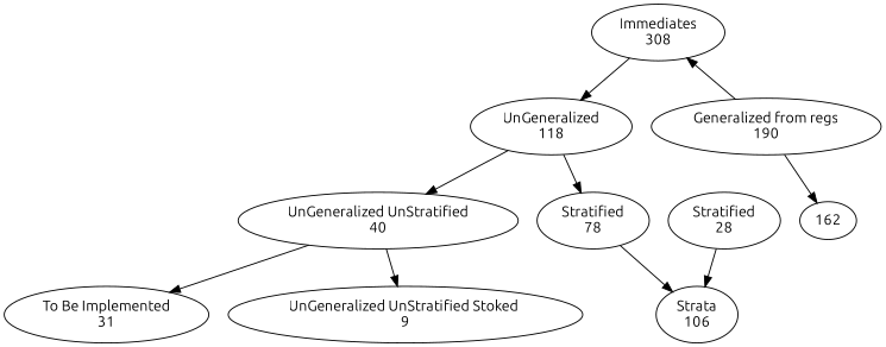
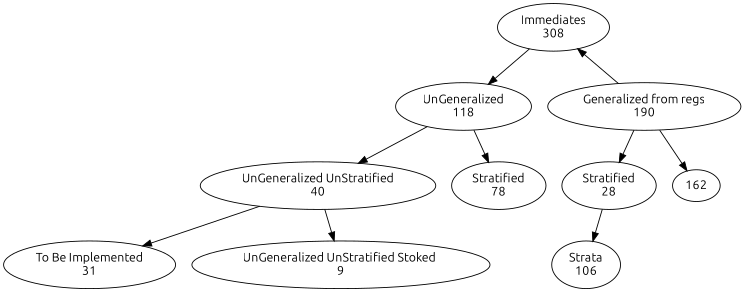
  digraph {
    fontname=Ubuntu
    node [fontname=Ubuntu]
    edge [fontname=Ubuntu]
    n1 [label="Immediates\n308"]
    n2 [label="Generalized from regs\n190"]
    n3 [label="UnGeneralized\n118"]
    n4 [label="Stratified\n28"]
    n5 [label="Stratified\n78"]
    n6 [label="UnGeneralized UnStratified\n40"]
    n7 [label="Strata\n106"]
    n8 [label="To Be Implemented\n31"]
    162
    n10 [label="UnGeneralized UnStratified Stoked \n9"]
    subgraph sub_1 {
      rank=same
      n1
    }
    subgraph sub_2 {
      rank=same
      n2
      n3
    }
    subgraph sub_3 {
      rank=same
      n4
      n5
      n6
    }
    subgraph sub_4 {
      rank=same
      n7
      n8
    }
    n1 -> n3
    n2 -> n1
+   n2 -> n4
    n2 -> 162
    n3 -> n5
    n3 -> n6
    n4 -> n7
-   n5 -> n7
    n6 -> n8
    n6 -> n10
  }
